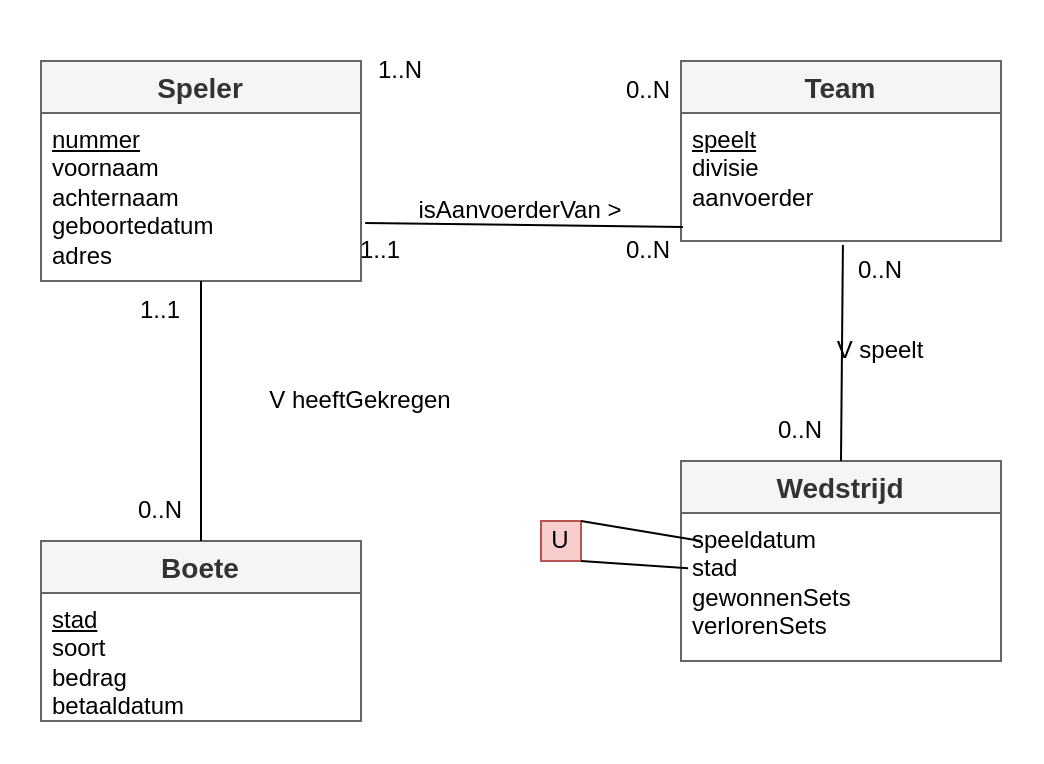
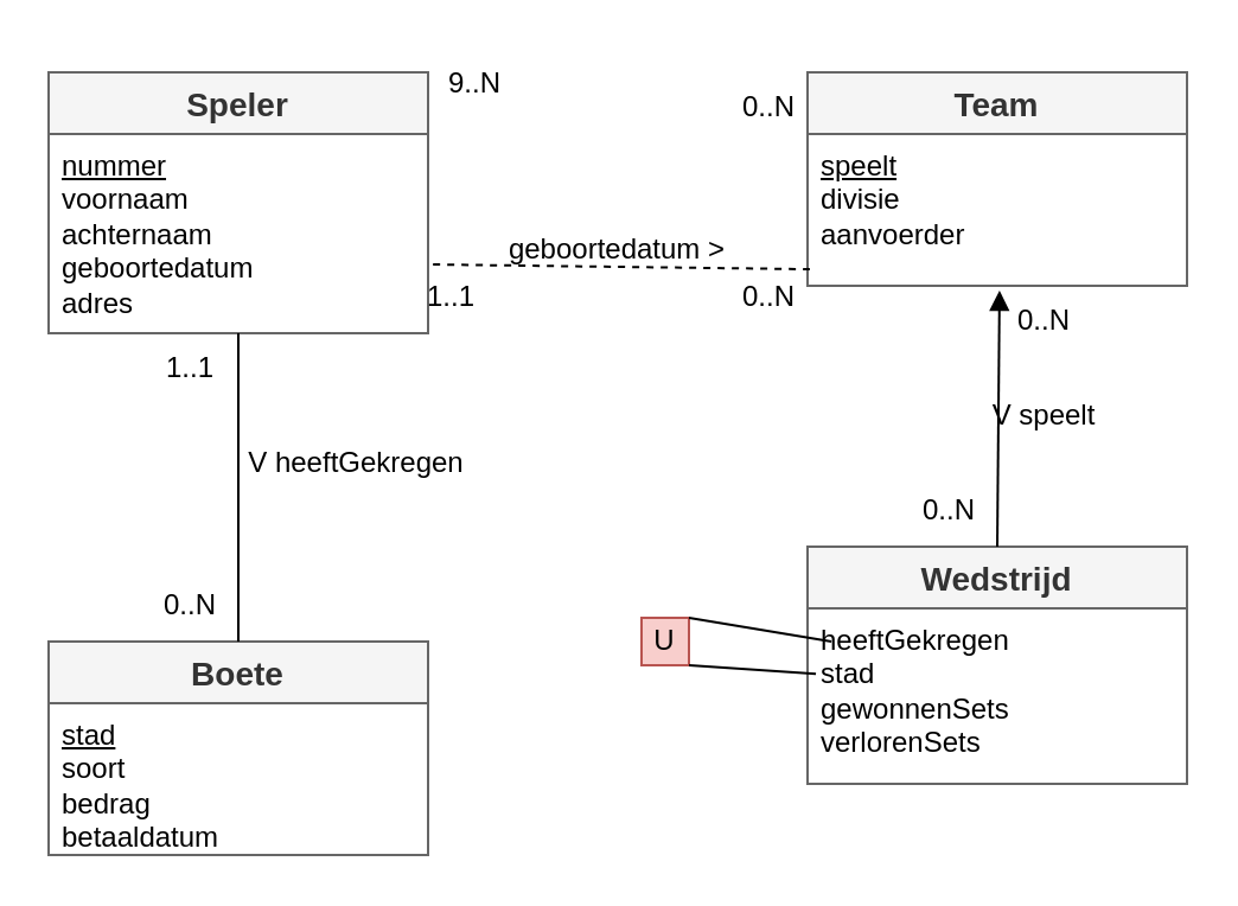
  <mxCell id="0" />
  <mxCell id="1" parent="0" />
  <mxCell id="2" value="Wedstrijd" style="swimlane;fontStyle=1;childLayout=stackLayout;horizontal=1;startSize=26;horizontalStack=0;resizeParent=1;resizeParentMax=0;resizeLast=0;collapsible=1;marginBottom=0;align=center;fontSize=14;strokeColor=#666666;fillColor=#f5f5f5;fontColor=#333333;" vertex="1" parent="1"><mxGeometry x="340" y="230" width="160" height="100" as="geometry" /></mxCell>
- <mxCell id="3" value="speeldatum&lt;br&gt;stad&lt;br&gt;gewonnenSets&lt;br&gt;verlorenSets" style="text;strokeColor=none;fillColor=none;spacingLeft=4;spacingRight=4;overflow=hidden;rotatable=0;points=[[0,0.5],[1,0.5]];portConstraint=eastwest;fontSize=12;html=1;" vertex="1" parent="2"><mxGeometry y="26" width="160" height="74" as="geometry" /></mxCell>
+ <mxCell id="3" value="heeftGekregen&lt;br&gt;stad&lt;br&gt;gewonnenSets&lt;br&gt;verlorenSets" style="text;strokeColor=none;fillColor=none;spacingLeft=4;spacingRight=4;overflow=hidden;rotatable=0;points=[[0,0.5],[1,0.5]];portConstraint=eastwest;fontSize=12;html=1;" vertex="1" parent="2"><mxGeometry y="26" width="160" height="74" as="geometry" /></mxCell>
  <mxCell id="4" value="Speler" style="swimlane;fontStyle=1;childLayout=stackLayout;horizontal=1;startSize=26;horizontalStack=0;resizeParent=1;resizeParentMax=0;resizeLast=0;collapsible=1;marginBottom=0;align=center;fontSize=14;strokeColor=#666666;fillColor=#f5f5f5;fontColor=#333333;" vertex="1" parent="1"><mxGeometry x="20" y="30" width="160" height="110" as="geometry" /></mxCell>
  <mxCell id="5" value="&lt;u&gt;nummer&lt;/u&gt;&lt;br&gt;voornaam&lt;br&gt;achternaam&lt;div&gt;geboortedatum&lt;/div&gt;&lt;div&gt;adres&lt;/div&gt;" style="text;strokeColor=none;fillColor=none;spacingLeft=4;spacingRight=4;overflow=hidden;rotatable=0;points=[[0,0.5],[1,0.5]];portConstraint=eastwest;fontSize=12;html=1;" vertex="1" parent="4"><mxGeometry y="26" width="160" height="84" as="geometry" /></mxCell>
  <mxCell id="6" value="Team" style="swimlane;fontStyle=1;childLayout=stackLayout;horizontal=1;startSize=26;horizontalStack=0;resizeParent=1;resizeParentMax=0;resizeLast=0;collapsible=1;marginBottom=0;align=center;fontSize=14;strokeColor=#666666;fillColor=#f5f5f5;fontColor=#333333;" vertex="1" parent="1"><mxGeometry x="340" y="30" width="160" height="90" as="geometry" /></mxCell>
  <mxCell id="7" value="&lt;u&gt;speelt&lt;/u&gt;&lt;br&gt;divisie&lt;br&gt;aanvoerder" style="text;strokeColor=none;fillColor=none;spacingLeft=4;spacingRight=4;overflow=hidden;rotatable=0;points=[[0,0.5],[1,0.5]];portConstraint=eastwest;fontSize=12;html=1;" vertex="1" parent="6"><mxGeometry y="26" width="160" height="64" as="geometry" /></mxCell>
  <mxCell id="8" value="Boete" style="swimlane;fontStyle=1;childLayout=stackLayout;horizontal=1;startSize=26;horizontalStack=0;resizeParent=1;resizeParentMax=0;resizeLast=0;collapsible=1;marginBottom=0;align=center;fontSize=14;strokeColor=#666666;fillColor=#f5f5f5;fontColor=#333333;" vertex="1" parent="1"><mxGeometry x="20" y="270" width="160" height="90" as="geometry" /></mxCell>
  <mxCell id="9" value="&lt;u&gt;stad&lt;/u&gt;&lt;br&gt;soort&lt;br&gt;bedrag&lt;br&gt;betaaldatum" style="text;strokeColor=none;fillColor=none;spacingLeft=4;spacingRight=4;overflow=hidden;rotatable=0;points=[[0,0.5],[1,0.5]];portConstraint=eastwest;fontSize=12;html=1;" vertex="1" parent="8"><mxGeometry y="26" width="160" height="64" as="geometry" /></mxCell>
- <mxCell id="10" value="" style="endArrow=none;html=1;rounded=0;exitX=1.013;exitY=0.655;exitDx=0;exitDy=0;exitPerimeter=0;entryX=0.006;entryY=0.891;entryDx=0;entryDy=0;entryPerimeter=0;" edge="1" parent="1" source="5" target="7"><mxGeometry width="50" height="50" relative="1" as="geometry"><mxPoint x="220" y="210" as="sourcePoint" /><mxPoint x="270" y="160" as="targetPoint" /></mxGeometry></mxCell>
- <mxCell id="11" value="1..N" style="text;html=1;whiteSpace=wrap;strokeColor=none;fillColor=none;align=center;verticalAlign=middle;rounded=0;" vertex="1" parent="1"><mxGeometry x="170" y="20" width="60" height="30" as="geometry" /></mxCell>
+ <mxCell id="10" value="" style="endArrow=none;html=1;rounded=0;exitX=1.013;exitY=0.655;exitDx=0;exitDy=0;exitPerimeter=0;entryX=0.006;entryY=0.891;entryDx=0;entryDy=0;entryPerimeter=0;dashed=1;" edge="1" parent="1" source="5" target="7"><mxGeometry width="50" height="50" relative="1" as="geometry"><mxPoint x="220" y="210" as="sourcePoint" /><mxPoint x="270" y="160" as="targetPoint" /></mxGeometry></mxCell>
+ <mxCell id="11" value="9..N" style="text;html=1;whiteSpace=wrap;strokeColor=none;fillColor=none;align=center;verticalAlign=middle;rounded=0;" vertex="1" parent="1"><mxGeometry x="170" y="20" width="60" height="30" as="geometry" /></mxCell>
  <mxCell id="12" value="0..N" style="text;html=1;whiteSpace=wrap;strokeColor=none;fillColor=none;align=center;verticalAlign=middle;rounded=0;" vertex="1" parent="1"><mxGeometry x="294" y="30" width="60" height="30" as="geometry" /></mxCell>
- <mxCell id="13" value="isAanvoerderVan &amp;gt;" style="text;html=1;whiteSpace=wrap;strokeColor=none;fillColor=none;align=center;verticalAlign=middle;rounded=0;" vertex="1" parent="1"><mxGeometry x="190" y="90" width="140" height="30" as="geometry" /></mxCell>
+ <mxCell id="13" value="geboortedatum &amp;gt;" style="text;html=1;whiteSpace=wrap;strokeColor=none;fillColor=none;align=center;verticalAlign=middle;rounded=0;" vertex="1" parent="1"><mxGeometry x="190" y="90" width="140" height="30" as="geometry" /></mxCell>
  <mxCell id="14" value="1..1" style="text;html=1;whiteSpace=wrap;strokeColor=none;fillColor=none;align=center;verticalAlign=middle;rounded=0;" vertex="1" parent="1"><mxGeometry x="160" y="110" width="60" height="30" as="geometry" /></mxCell>
  <mxCell id="15" value="0..N" style="text;html=1;whiteSpace=wrap;strokeColor=none;fillColor=none;align=center;verticalAlign=middle;rounded=0;" vertex="1" parent="1"><mxGeometry x="294" y="110" width="60" height="30" as="geometry" /></mxCell>
- <mxCell id="16" value="" style="endArrow=none;html=1;rounded=0;entryX=0.506;entryY=1.031;entryDx=0;entryDy=0;entryPerimeter=0;exitX=0.5;exitY=0;exitDx=0;exitDy=0;" edge="1" parent="1" source="2" target="7"><mxGeometry width="50" height="50" relative="1" as="geometry"><mxPoint x="430" y="260" as="sourcePoint" /><mxPoint x="480" y="210" as="targetPoint" /></mxGeometry></mxCell>
+ <mxCell id="16" value="" style="endArrow=block;html=1;rounded=0;entryX=0.506;entryY=1.031;entryDx=0;entryDy=0;entryPerimeter=0;exitX=0.5;exitY=0;exitDx=0;exitDy=0;" edge="1" parent="1" source="2" target="7"><mxGeometry width="50" height="50" relative="1" as="geometry"><mxPoint x="430" y="260" as="sourcePoint" /><mxPoint x="480" y="210" as="targetPoint" /></mxGeometry></mxCell>
  <mxCell id="17" value="V speelt" style="text;html=1;whiteSpace=wrap;strokeColor=none;fillColor=none;align=center;verticalAlign=middle;rounded=0;" vertex="1" parent="1"><mxGeometry x="410" y="160" width="60" height="30" as="geometry" /></mxCell>
  <mxCell id="18" value="0..N" style="text;html=1;whiteSpace=wrap;strokeColor=none;fillColor=none;align=center;verticalAlign=middle;rounded=0;" vertex="1" parent="1"><mxGeometry x="410" y="120" width="60" height="30" as="geometry" /></mxCell>
  <mxCell id="19" value="0..N" style="text;html=1;whiteSpace=wrap;strokeColor=none;fillColor=none;align=center;verticalAlign=middle;rounded=0;" vertex="1" parent="1"><mxGeometry x="370" y="200" width="60" height="30" as="geometry" /></mxCell>
  <mxCell id="20" value="" style="endArrow=none;html=1;rounded=0;exitX=0.5;exitY=0;exitDx=0;exitDy=0;" edge="1" parent="1" source="8"><mxGeometry width="50" height="50" relative="1" as="geometry"><mxPoint x="130" y="300" as="sourcePoint" /><mxPoint x="100" y="140" as="targetPoint" /></mxGeometry></mxCell>
- <mxCell id="21" value="V heeftGekregen" style="text;html=1;whiteSpace=wrap;strokeColor=none;fillColor=none;align=center;verticalAlign=middle;rounded=0;" vertex="1" parent="1"><mxGeometry x="120" y="185" width="120" height="30" as="geometry" /></mxCell>
+ <mxCell id="21" value="V heeftGekregen" style="text;html=1;whiteSpace=wrap;strokeColor=none;fillColor=none;align=center;verticalAlign=middle;rounded=0;" vertex="1" parent="1"><mxGeometry x="90" y="180" width="120" height="30" as="geometry" /></mxCell>
  <mxCell id="22" value="1..1" style="text;html=1;whiteSpace=wrap;strokeColor=none;fillColor=none;align=center;verticalAlign=middle;rounded=0;" vertex="1" parent="1"><mxGeometry x="50" y="140" width="60" height="30" as="geometry" /></mxCell>
  <mxCell id="23" value="0..N" style="text;html=1;whiteSpace=wrap;strokeColor=none;fillColor=none;align=center;verticalAlign=middle;rounded=0;" vertex="1" parent="1"><mxGeometry x="50" y="240" width="60" height="30" as="geometry" /></mxCell>
  <mxCell id="24" value="U" style="whiteSpace=wrap;html=1;strokeColor=#b85450;fillColor=#f8cecc;rounded=0;" vertex="1" parent="1"><mxGeometry x="270" y="260" width="20" height="20" as="geometry" /></mxCell>
  <mxCell id="25" value="" style="endArrow=none;html=1;rounded=0;exitX=1;exitY=0;exitDx=0;exitDy=0;entryX=0.063;entryY=0.189;entryDx=0;entryDy=0;entryPerimeter=0;" edge="1" parent="1" source="24" target="3"><mxGeometry width="50" height="50" relative="1" as="geometry"><mxPoint x="360" y="270" as="sourcePoint" /><mxPoint x="410" y="220" as="targetPoint" /></mxGeometry></mxCell>
  <mxCell id="26" value="" style="endArrow=none;html=1;rounded=0;exitX=1;exitY=1;exitDx=0;exitDy=0;entryX=0.022;entryY=0.373;entryDx=0;entryDy=0;entryPerimeter=0;" edge="1" parent="1" source="24" target="3"><mxGeometry width="50" height="50" relative="1" as="geometry"><mxPoint x="360" y="270" as="sourcePoint" /><mxPoint x="410" y="220" as="targetPoint" /></mxGeometry></mxCell>
